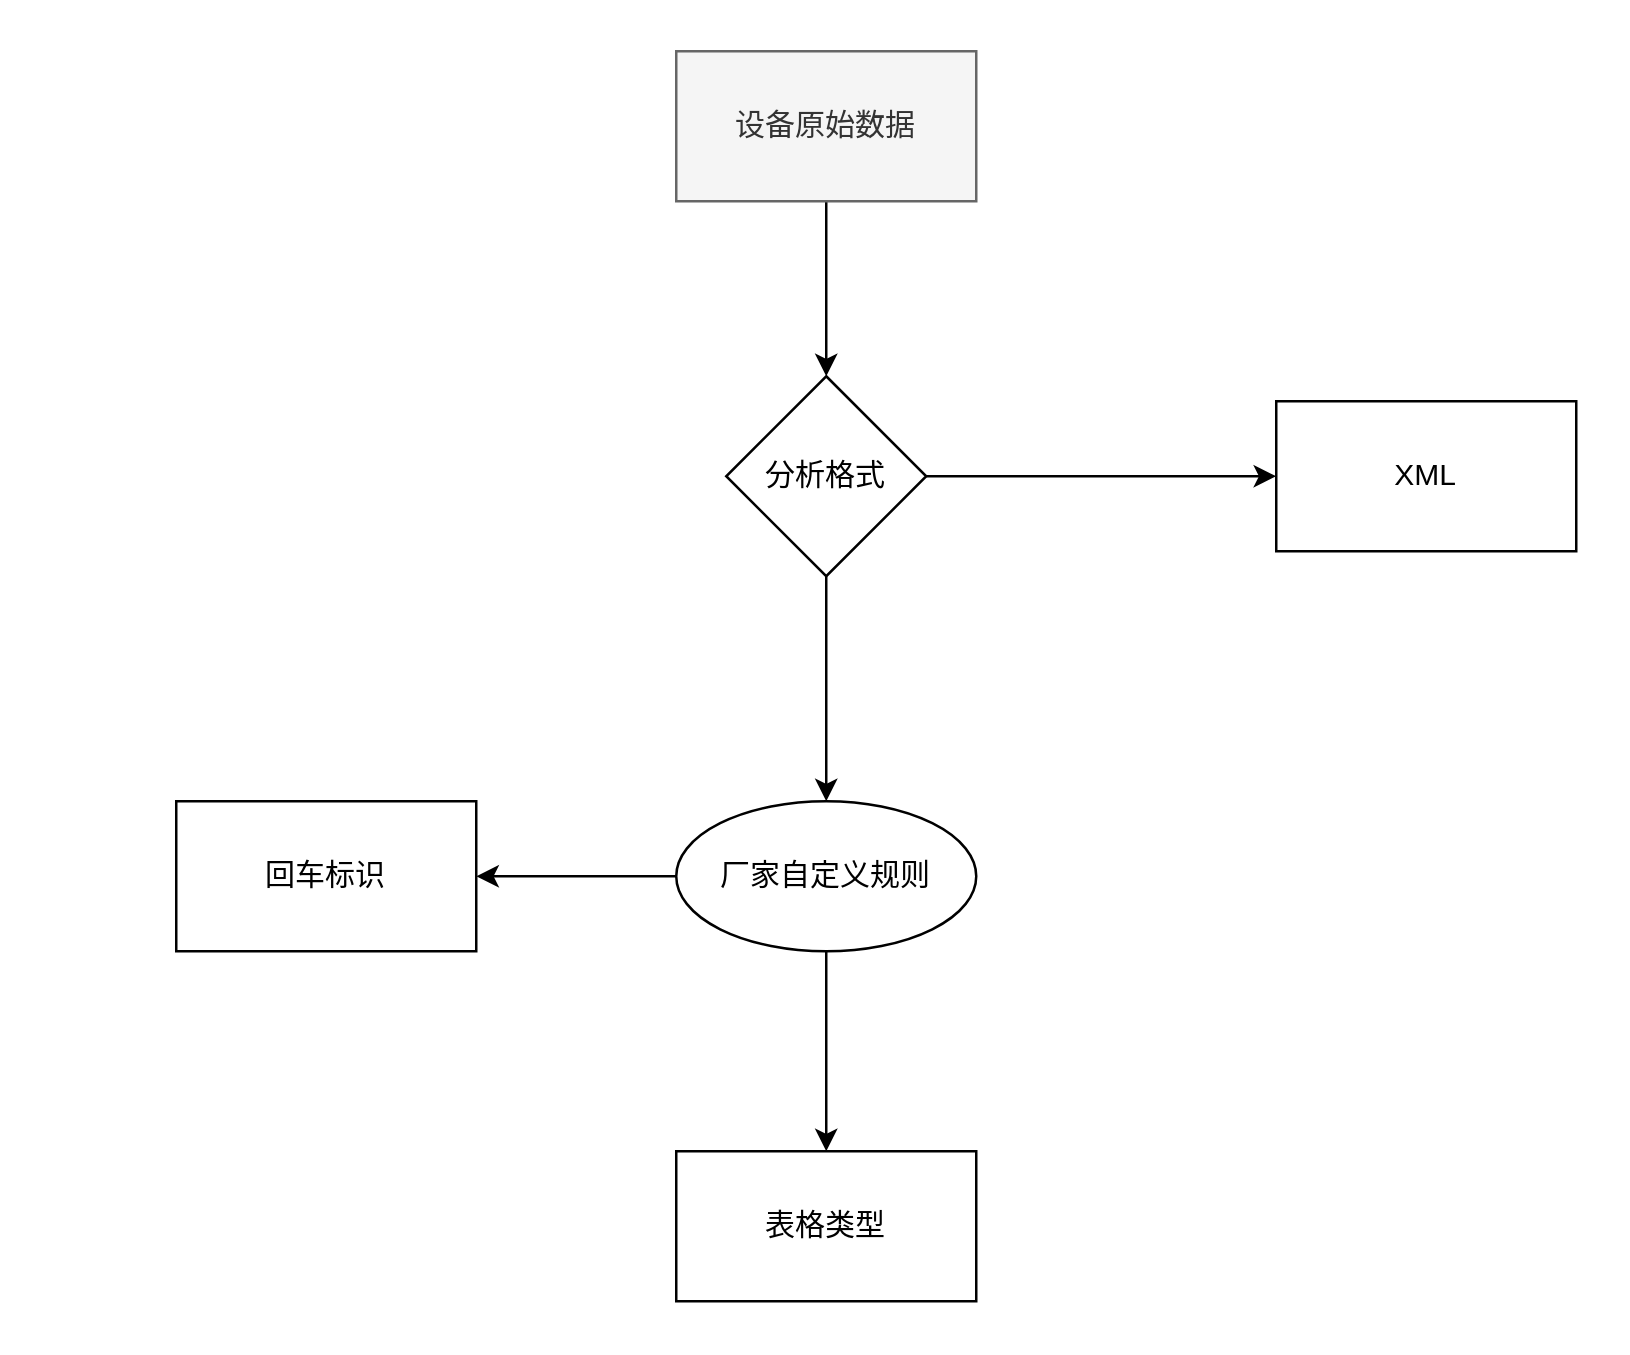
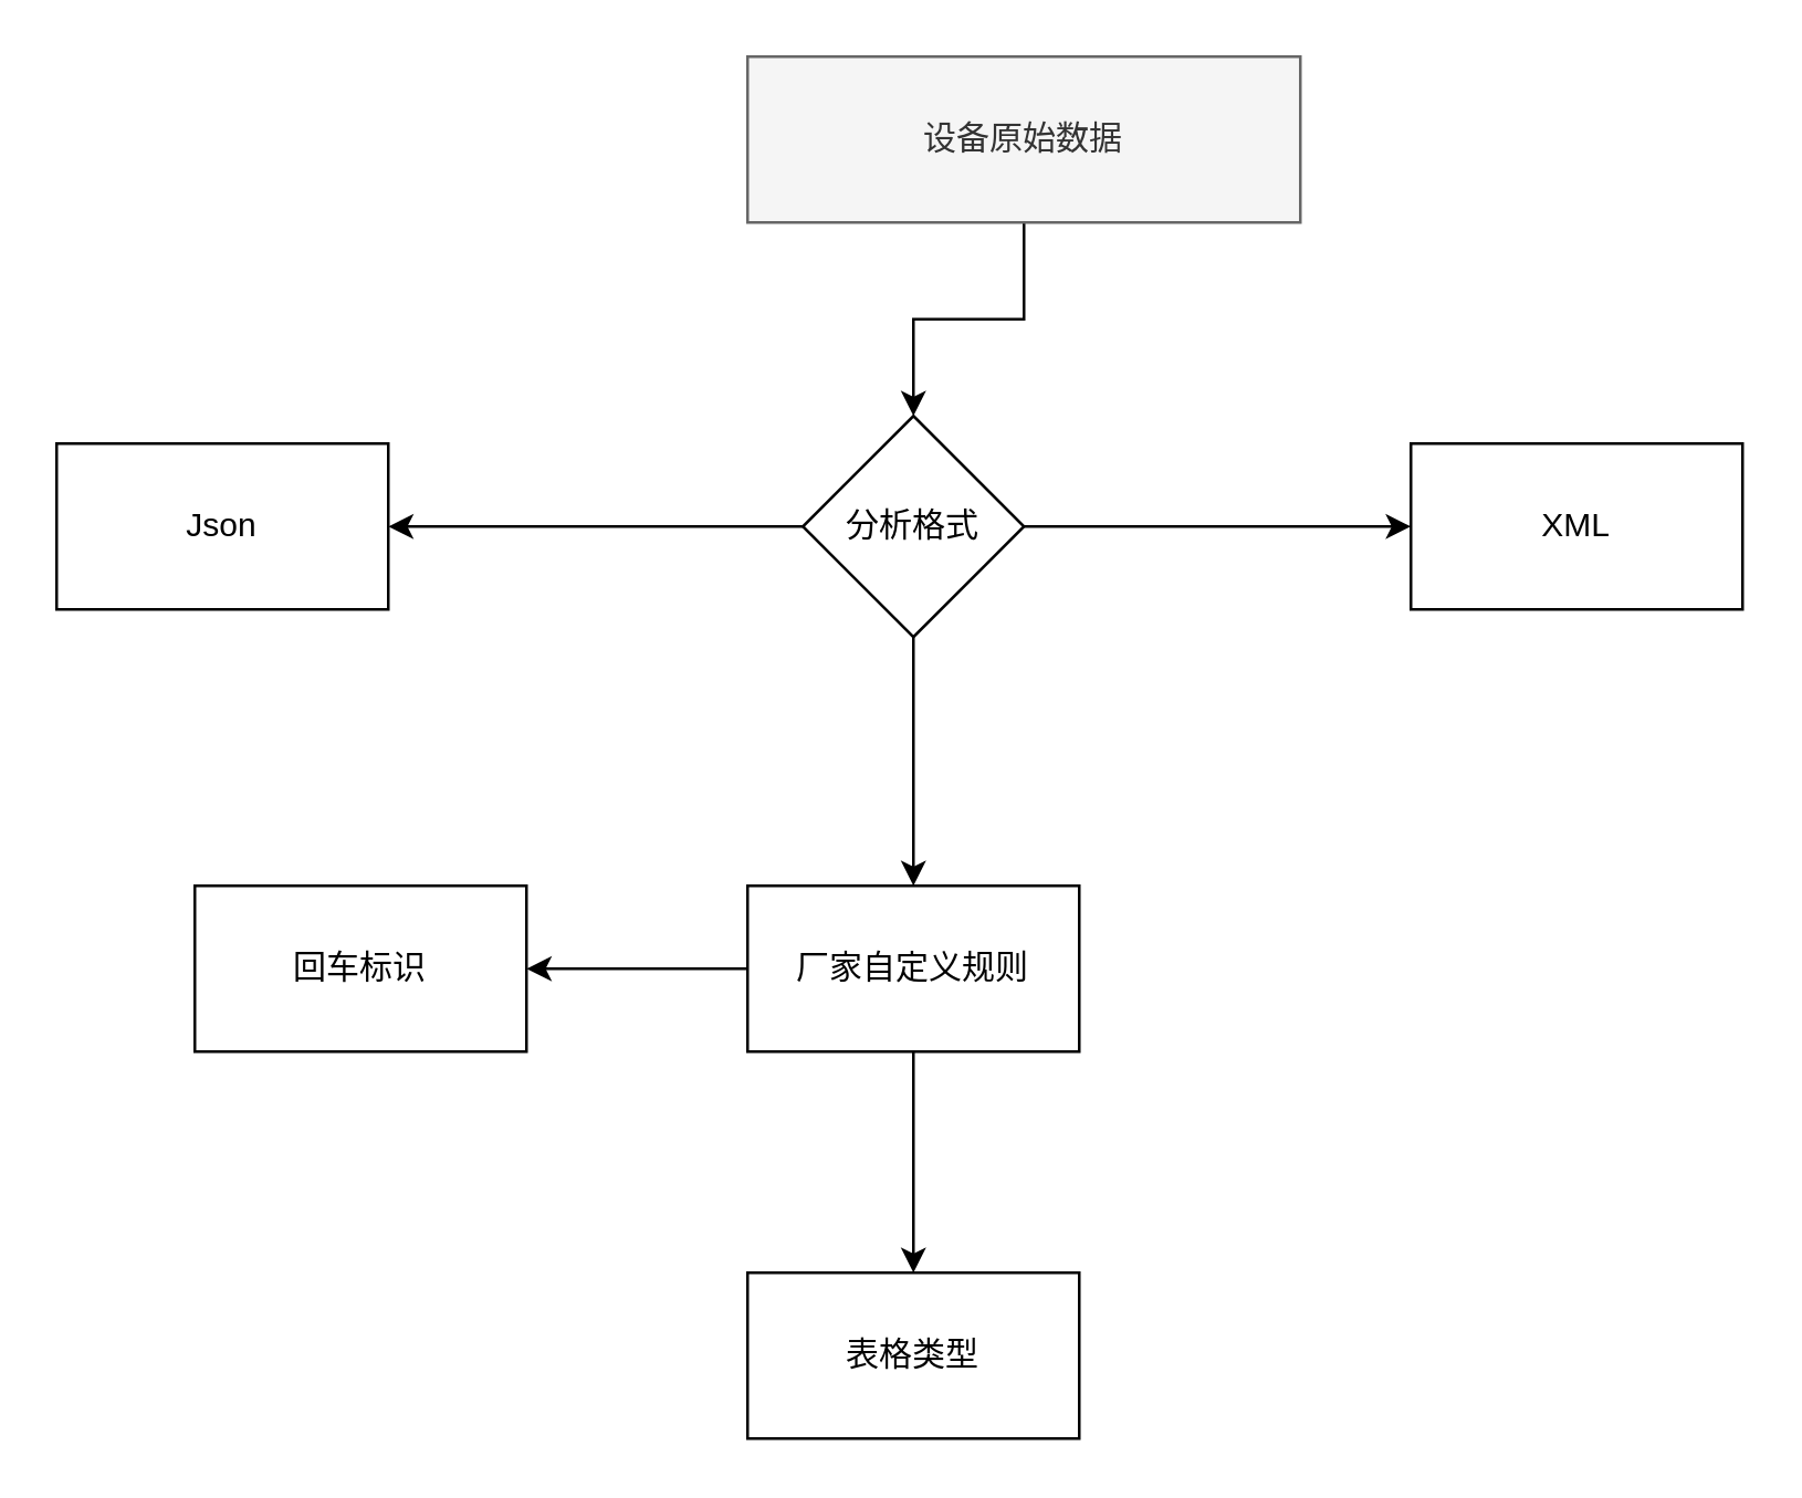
  <mxCell id="0" />
  <mxCell id="1" parent="0" />
  <mxCell id="2" value="" style="edgeStyle=orthogonalEdgeStyle;rounded=0;orthogonalLoop=1;jettySize=auto;html=1;" parent="1" source="3" target="7" edge="1"><mxGeometry relative="1" as="geometry" /></mxCell>
- <mxCell id="3" value="设备原始数据" style="rounded=0;whiteSpace=wrap;html=1;fillColor=#f5f5f5;fontColor=#333333;strokeColor=#666666;" parent="1" vertex="1"><mxGeometry x="270" y="20" width="120" height="60" as="geometry" /></mxCell>
+ <mxCell id="3" value="设备原始数据" style="rounded=0;whiteSpace=wrap;html=1;fillColor=#f5f5f5;fontColor=#333333;strokeColor=#666666;" parent="1" vertex="1"><mxGeometry x="270" y="20" width="200" height="60" as="geometry" /></mxCell>
  <mxCell id="4" value="" style="edgeStyle=orthogonalEdgeStyle;rounded=0;orthogonalLoop=1;jettySize=auto;html=1;" parent="1" source="7" target="8" edge="1"><mxGeometry relative="1" as="geometry" /></mxCell>
+ <mxCell id="5" value="" style="edgeStyle=orthogonalEdgeStyle;rounded=0;orthogonalLoop=1;jettySize=auto;html=1;" parent="1" source="7" target="9" edge="1"><mxGeometry relative="1" as="geometry" /></mxCell>
  <mxCell id="6" value="" style="edgeStyle=orthogonalEdgeStyle;rounded=0;orthogonalLoop=1;jettySize=auto;html=1;" parent="1" source="7" target="12" edge="1"><mxGeometry relative="1" as="geometry" /></mxCell>
  <mxCell id="7" value="分析格式" style="rhombus;whiteSpace=wrap;html=1;rounded=0;" parent="1" vertex="1"><mxGeometry x="290" y="150" width="80" height="80" as="geometry" /></mxCell>
  <mxCell id="8" value="XML" style="whiteSpace=wrap;html=1;rounded=0;" parent="1" vertex="1"><mxGeometry x="510" y="160" width="120" height="60" as="geometry" /></mxCell>
+ <mxCell id="9" value="Json" style="whiteSpace=wrap;html=1;rounded=0;" parent="1" vertex="1"><mxGeometry x="20" y="160" width="120" height="60" as="geometry" /></mxCell>
  <mxCell id="10" value="" style="edgeStyle=orthogonalEdgeStyle;rounded=0;orthogonalLoop=1;jettySize=auto;html=1;" parent="1" source="12" target="13" edge="1"><mxGeometry relative="1" as="geometry" /></mxCell>
  <mxCell id="11" value="" style="edgeStyle=orthogonalEdgeStyle;rounded=0;orthogonalLoop=1;jettySize=auto;html=1;" parent="1" source="12" target="14" edge="1"><mxGeometry relative="1" as="geometry" /></mxCell>
- <mxCell id="12" value="厂家自定义规则" style="ellipse;whiteSpace=wrap;html=1;" parent="1" vertex="1"><mxGeometry x="270" y="320" width="120" height="60" as="geometry" /></mxCell>
+ <mxCell id="12" value="厂家自定义规则" style="whiteSpace=wrap;html=1;rounded=0;" parent="1" vertex="1"><mxGeometry x="270" y="320" width="120" height="60" as="geometry" /></mxCell>
  <mxCell id="13" value="表格类型" style="whiteSpace=wrap;html=1;rounded=0;" parent="1" vertex="1"><mxGeometry x="270" y="460" width="120" height="60" as="geometry" /></mxCell>
  <mxCell id="14" value="回车标识" style="whiteSpace=wrap;html=1;rounded=0;" parent="1" vertex="1"><mxGeometry x="70" y="320" width="120" height="60" as="geometry" /></mxCell>
